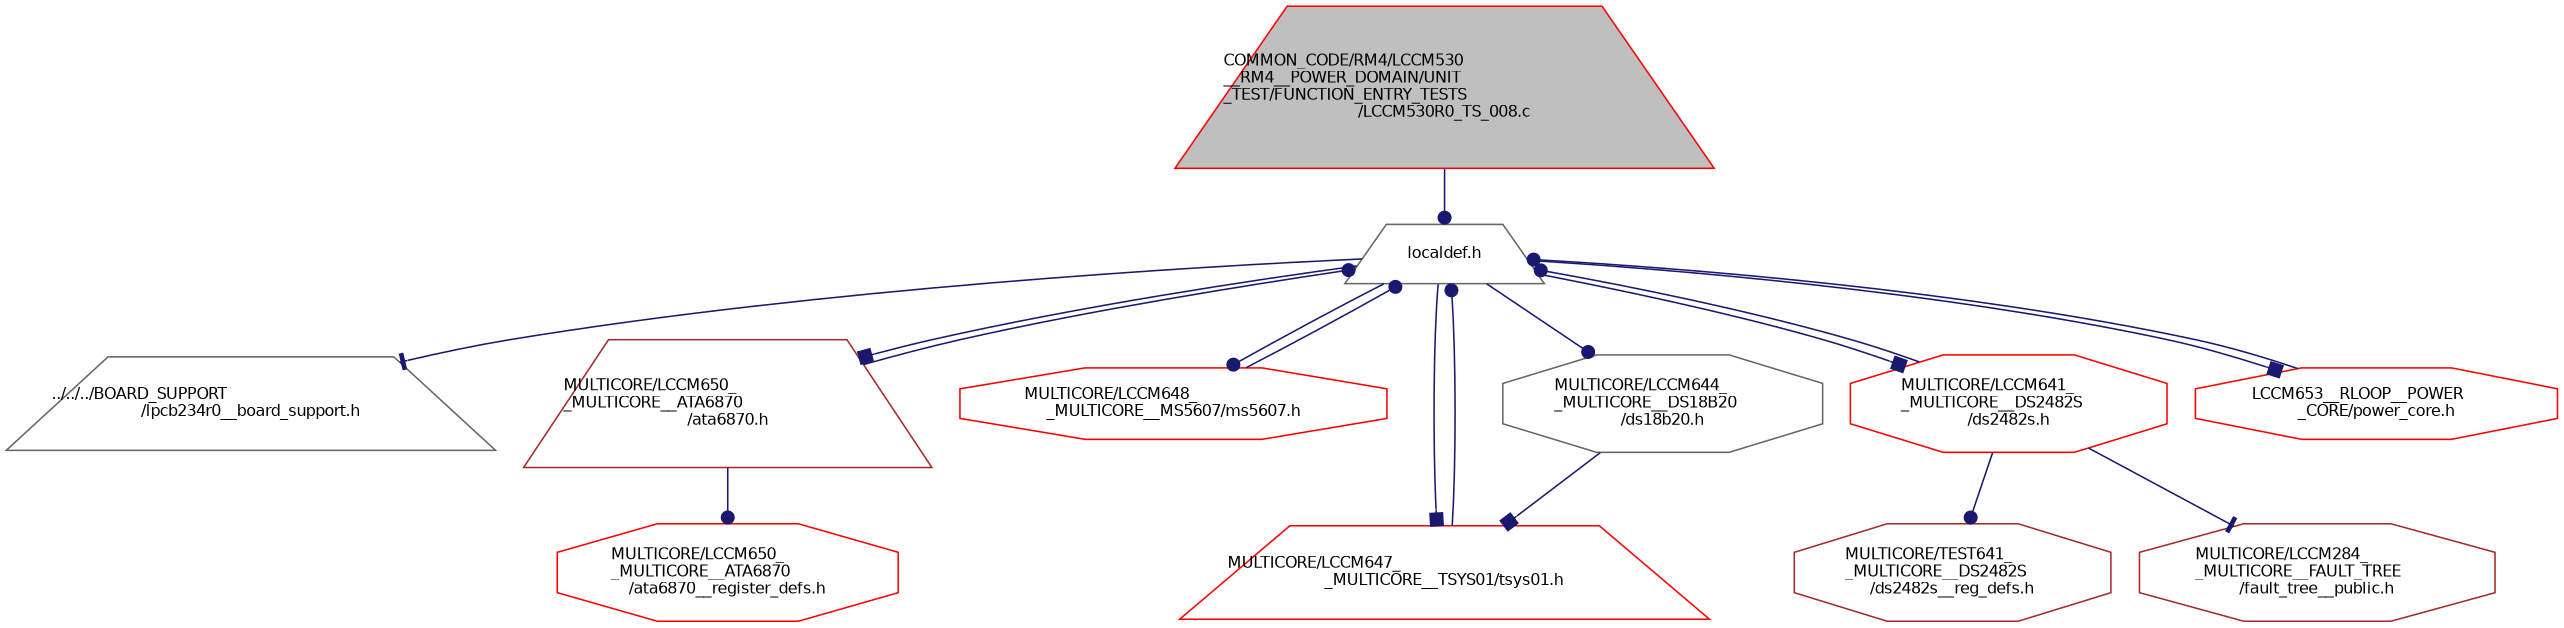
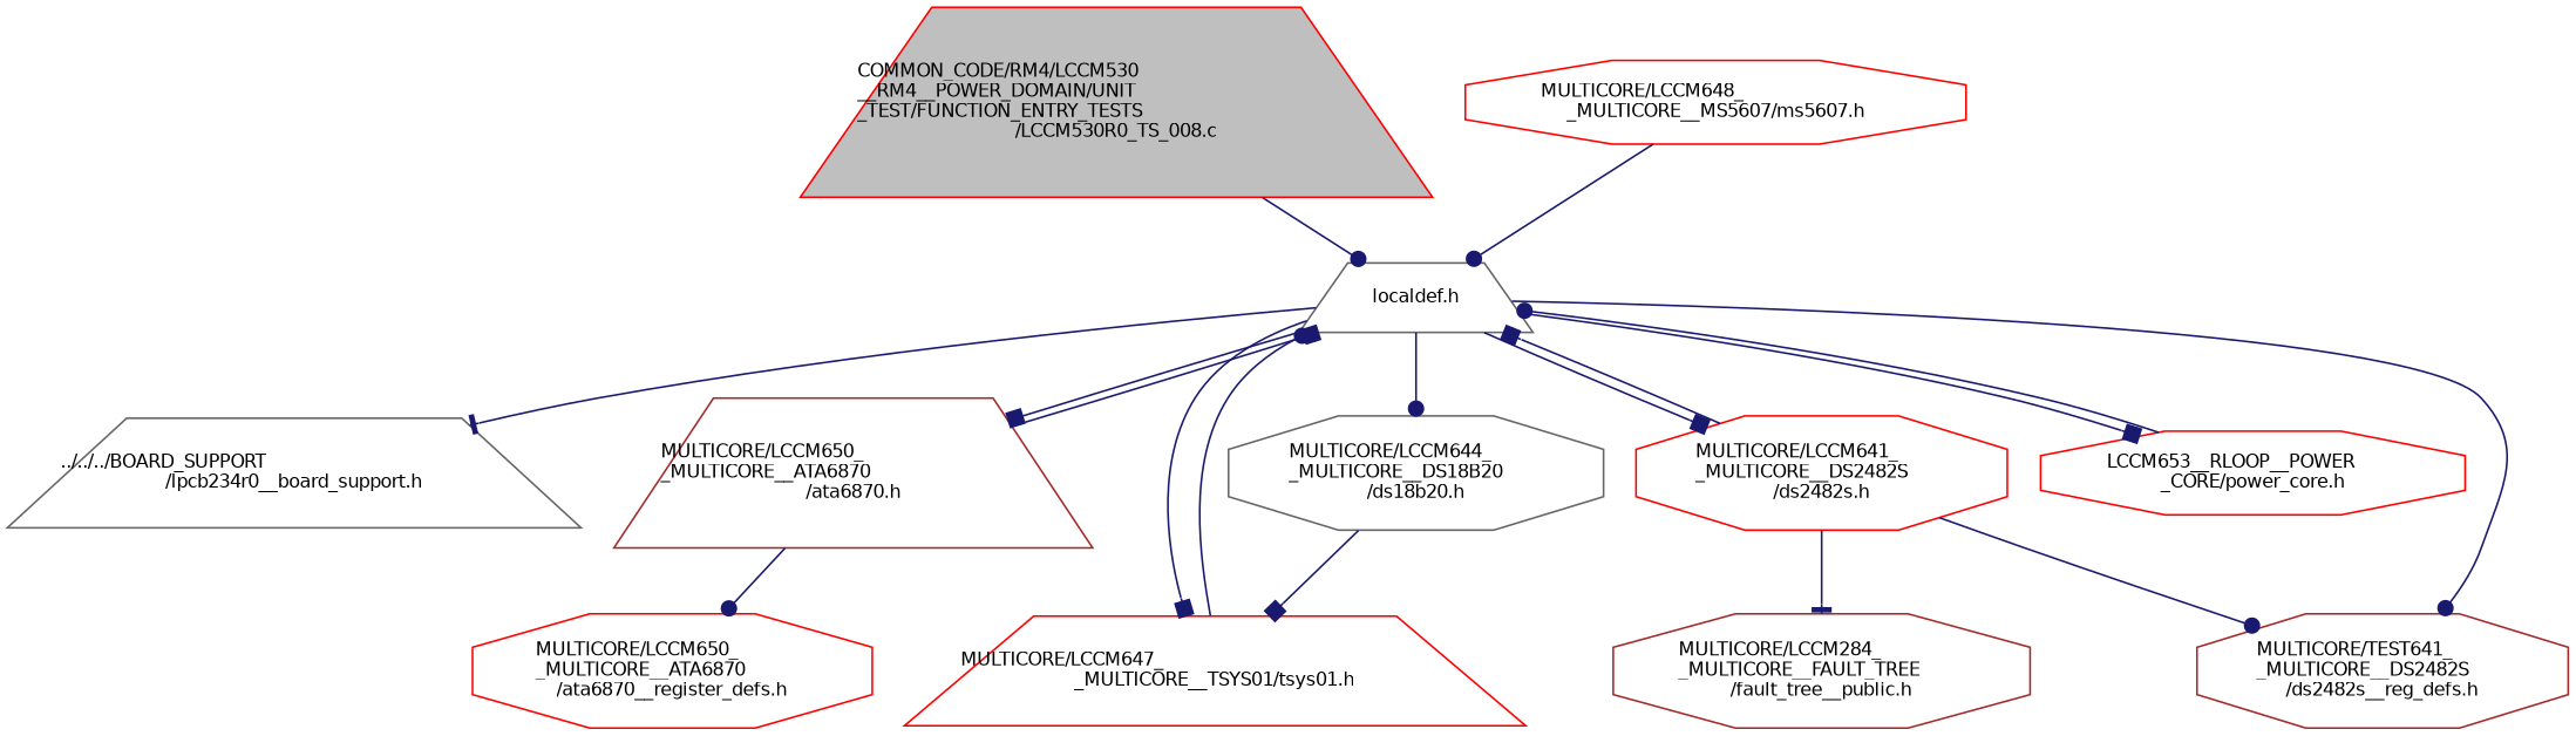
  digraph {
    node [color=red fillcolor=white fontname=Helvetica fontsize=10 shape=octagon style=filled]
    edge [arrowhead=dot color=midnightblue fontname=Helvetica fontsize=10 labelfontname=Helvetica labelfontsize=10 style=solid]
    n1 [fillcolor=grey75 fontcolor=black height=0.2 label="COMMON_CODE/RM4/LCCM530\l__RM4__POWER_DOMAIN/UNIT\l_TEST/FUNCTION_ENTRY_TESTS\l/LCCM530R0_TS_008.c" shape=trapezium width=0.4]
    n2 [color=gray40 height=0.2 label="localdef.h" shape=trapezium width=0.4]
    n3 [color=gray40 height=0.2 label="../../../BOARD_SUPPORT\l/lpcb234r0__board_support.h" shape=trapezium width=0.4]
    n4 [color=brown height=0.2 label="MULTICORE/LCCM650_\l_MULTICORE__ATA6870\l/ata6870.h" shape=trapezium width=0.4]
    n5 [height=0.2 label="MULTICORE/LCCM648_\l_MULTICORE__MS5607/ms5607.h" width=0.4]
    n6 [height=0.2 label="MULTICORE/LCCM647_\l_MULTICORE__TSYS01/tsys01.h" shape=trapezium width=0.4]
    n7 [height=0.2 label="MULTICORE/LCCM641_\l_MULTICORE__DS2482S\l/ds2482s.h" width=0.4]
    n8 [color=gray40 height=0.2 label="MULTICORE/LCCM644_\l_MULTICORE__DS18B20\l/ds18b20.h" width=0.4]
    n9 [height=0.2 label="LCCM653__RLOOP__POWER\l_CORE/power_core.h" width=0.4]
    n10 [height=0.2 label="MULTICORE/LCCM650_\l_MULTICORE__ATA6870\l/ata6870__register_defs.h" width=0.4]
    n11 [color=brown height=0.2 label="MULTICORE/TEST641_\l_MULTICORE__DS2482S\l/ds2482s__reg_defs.h" width=0.4]
    n12 [color=brown height=0.2 label="MULTICORE/LCCM284_\l_MULTICORE__FAULT_TREE\l/fault_tree__public.h" width=0.4]
    n1 -> n2
    n2 -> n3 [arrowhead=tee]
    n2 -> n4 [arrowhead=box]
-   n2 -> n5
+   n2 -> n11
    n2 -> n6 [arrowhead=box]
    n2 -> n7 [arrowhead=box]
    n2 -> n8
    n2 -> n9 [arrowhead=box]
-   n4 -> n2
+   n4 -> n2 [arrowhead=box]
    n4 -> n10
    n5 -> n2
    n6 -> n2
-   n7 -> n2
+   n7 -> n2 [arrowhead=box]
    n7 -> n11
    n7 -> n12 [arrowhead=tee]
    n8 -> n6 [arrowhead=box]
    n9 -> n2
  }
